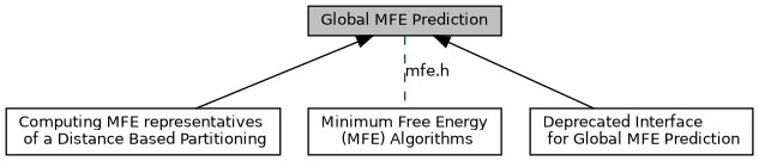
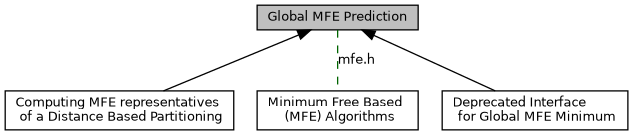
  digraph {
    rankdir=TB
    node [color=black fontname=Helvetica fontsize=10 shape=box]
    edge [dir=back fontname=Helvetica fontsize=10 labelfontname=Helvetica labelfontsize=10 shape=plaintext style=solid]
    n1 [height=0.2 label="Computing MFE representatives\l of a Distance Based Partitioning" width=0.4]
-   n2 [height=0.2 label="Minimum Free Energy\l (MFE) Algorithms" width=0.4]
+   n2 [height=0.2 label="Minimum Free Based\l (MFE) Algorithms" width=0.4]
    n3 [fillcolor=grey75 fontcolor=black height=0.2 label="Global MFE Prediction" style=filled width=0.4]
-   n4 [height=0.2 label="Deprecated Interface\l for Global MFE Prediction" width=0.4]
+   n4 [height=0.2 label="Deprecated Interface\l for Global MFE Minimum" width=0.4]
    n3 -> n1
    n3 -> n2 [color=darkgreen dir=none label="mfe.h" style=dashed]
    n3 -> n4
  }
